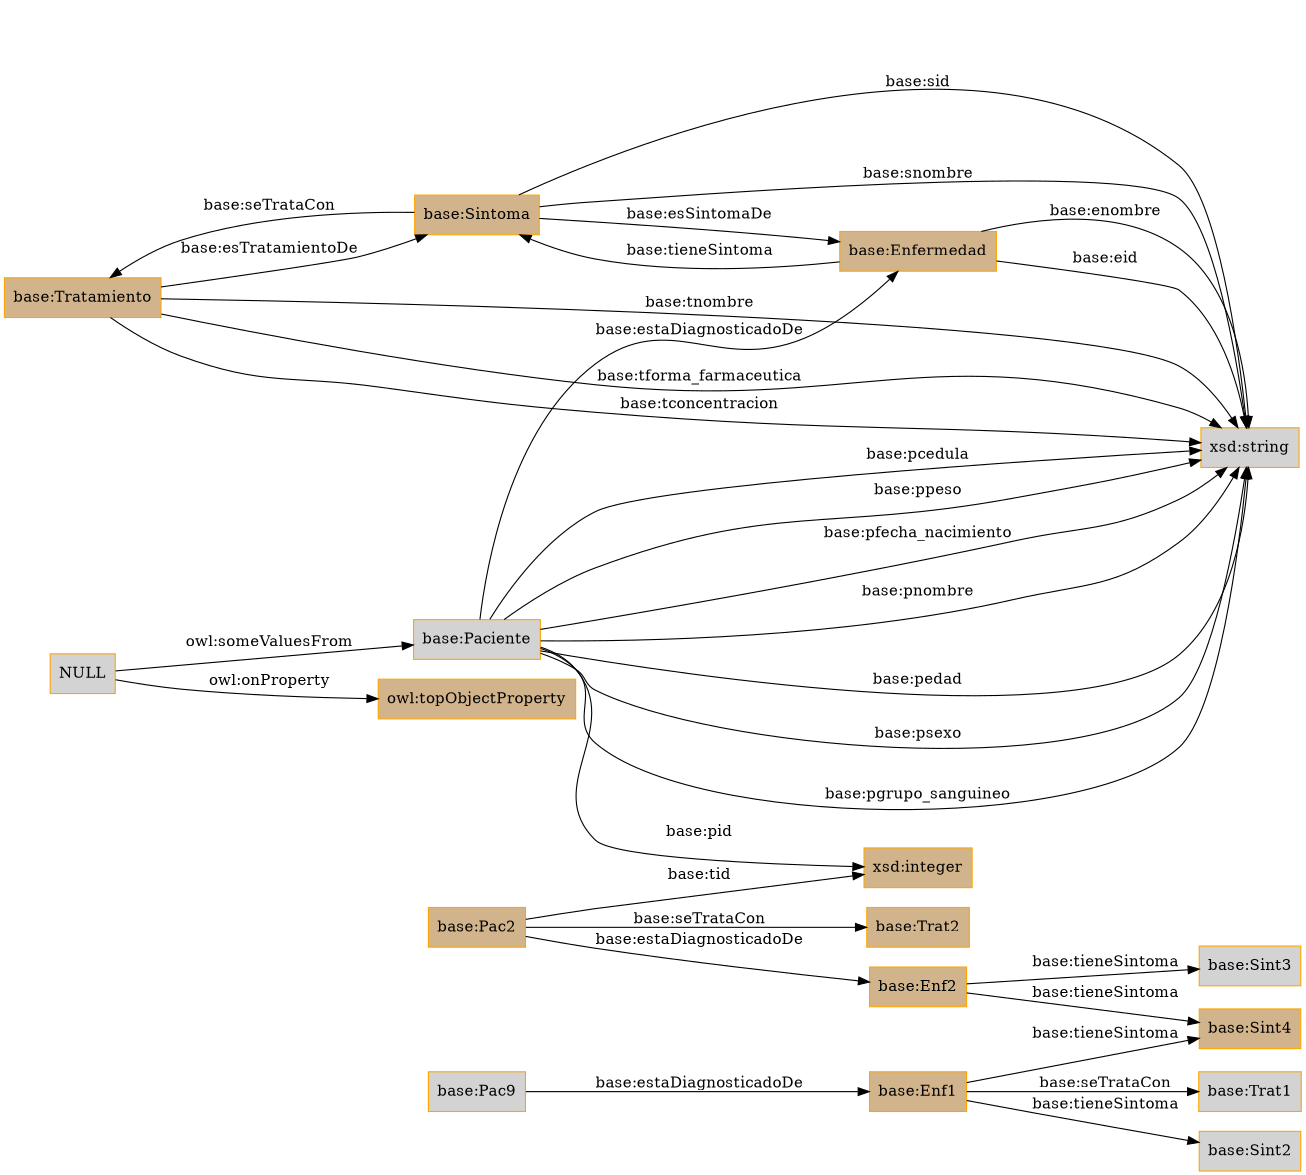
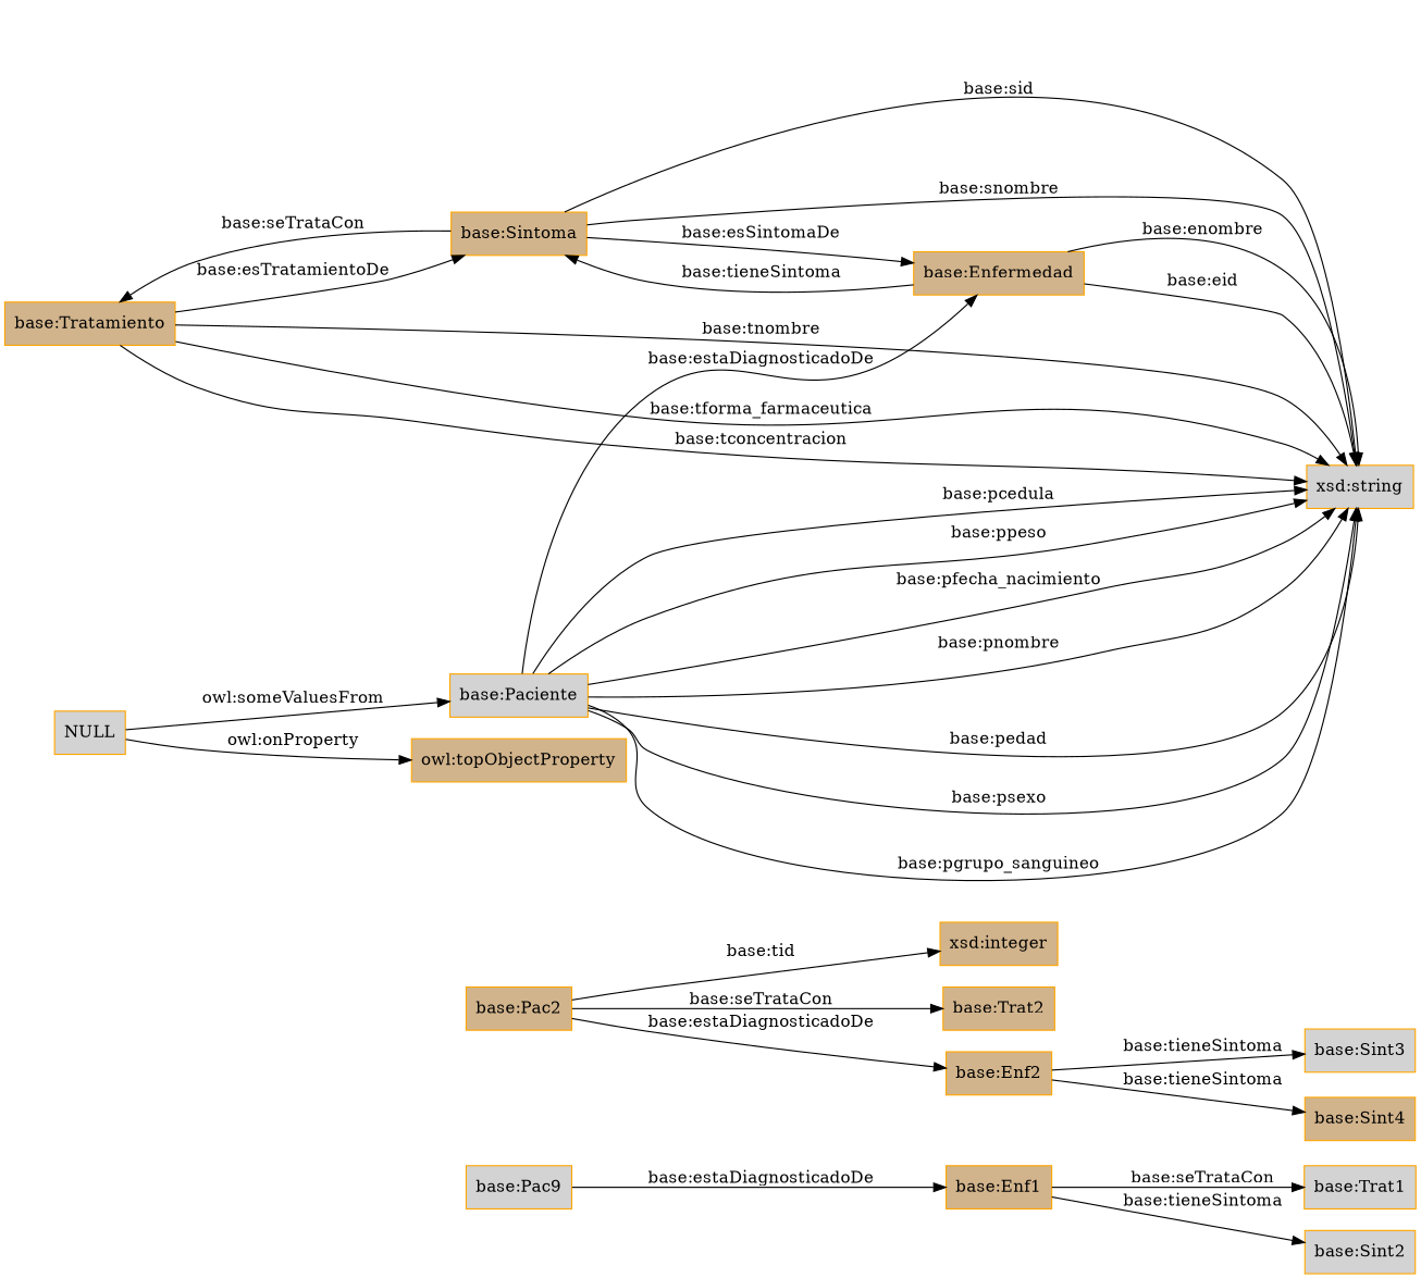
  digraph {
    rankdir=LR
    node [color=orange fillcolor=tan shape=rectangle style=filled]
    "base:Tratamiento"
    "base:Sintoma"
    "xsd:string" [fillcolor=lightgrey]
    "base:Enfermedad"
    "base:Paciente" [fillcolor=lightgrey]
    "xsd:integer"
    NULL [fillcolor=lightgrey]
    "owl:topObjectProperty"
    "base:Enf1"
    "base:Sint4"
    "base:Sint2" [fillcolor=lightgrey]
    "base:Trat1" [fillcolor=lightgrey]
    "base:Pac2"
    "base:Enf2"
    "base:Trat2"
    "base:Sint3" [fillcolor=lightgrey]
    n17 [fillcolor=lightgrey label="base:Pac9"]
    "base:Tratamiento" -> "base:Sintoma" [label="base:esTratamientoDe"]
    "base:Tratamiento" -> "xsd:string" [label="base:tnombre"]
    "base:Tratamiento" -> "xsd:string" [label="base:tforma_farmaceutica"]
    "base:Tratamiento" -> "xsd:string" [label="base:tconcentracion"]
    "base:Sintoma" -> "base:Tratamiento" [label="base:seTrataCon"]
    "base:Sintoma" -> "xsd:string" [label="base:sid"]
    "base:Sintoma" -> "xsd:string" [label="base:snombre"]
    "base:Sintoma" -> "base:Enfermedad" [label="base:esSintomaDe"]
    "base:Enfermedad" -> "base:Sintoma" [label="base:tieneSintoma"]
    "base:Enfermedad" -> "xsd:string" [label="base:eid"]
    "base:Enfermedad" -> "xsd:string" [label="base:enombre"]
    "base:Paciente" -> "xsd:string" [label="base:pedad"]
    "base:Paciente" -> "xsd:string" [label="base:psexo"]
    "base:Paciente" -> "xsd:string" [label="base:pgrupo_sanguineo"]
    "base:Paciente" -> "xsd:string" [label="base:pcedula"]
    "base:Paciente" -> "xsd:string" [label="base:ppeso"]
    "base:Paciente" -> "xsd:string" [label="base:pfecha_nacimiento"]
    "base:Paciente" -> "xsd:string" [label="base:pnombre"]
    "base:Paciente" -> "base:Enfermedad" [label="base:estaDiagnosticadoDe"]
-   "base:Paciente" -> "xsd:integer" [label="base:pid"]
    NULL -> "base:Paciente" [label="owl:someValuesFrom"]
    NULL -> "owl:topObjectProperty" [label="owl:onProperty"]
-   "base:Enf1" -> "base:Sint4" [label="base:tieneSintoma"]
    "base:Enf1" -> "base:Sint2" [label="base:tieneSintoma"]
    "base:Enf1" -> "base:Trat1" [label="base:seTrataCon"]
    "base:Pac2" -> "xsd:integer" [label="base:tid"]
    "base:Pac2" -> "base:Enf2" [label="base:estaDiagnosticadoDe"]
    "base:Pac2" -> "base:Trat2" [label="base:seTrataCon"]
    "base:Enf2" -> "base:Sint4" [label="base:tieneSintoma"]
    "base:Enf2" -> "base:Sint3" [label="base:tieneSintoma"]
    n17 -> "base:Enf1" [label="base:estaDiagnosticadoDe"]
  }
